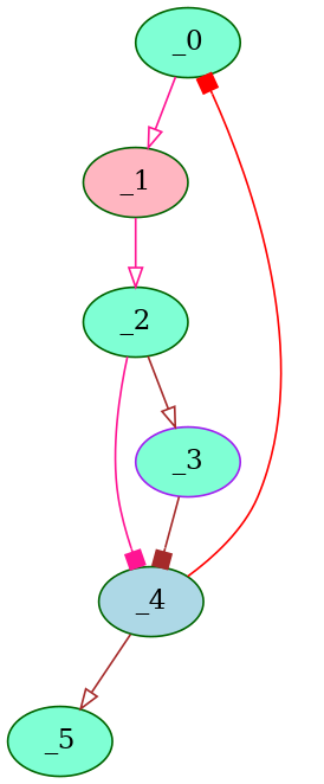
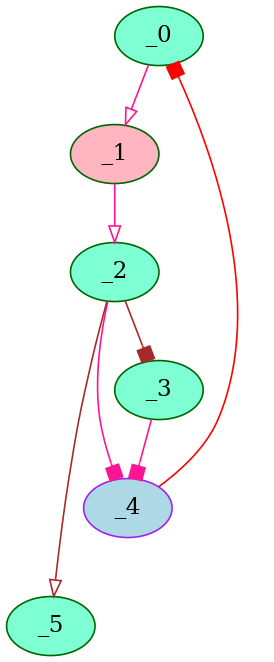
  digraph {
    node [color=darkgreen fillcolor=aquamarine style=filled]
    edge [arrowhead=box color=deeppink]
    _0
    _1 [fillcolor=lightpink]
    _2
-   _3 [color=purple]
-   _4 [fillcolor=lightblue]
+   _3
+   _4 [color=purple fillcolor=lightblue]
    _5
    _0 -> _1 [arrowhead=onormal]
    _1 -> _2 [arrowhead=onormal]
-   _2 -> _3 [arrowhead=onormal color=brown]
+   _2 -> _3 [color=brown]
    _2 -> _4
-   _3 -> _4 [color=brown]
+   _3 -> _4
    _4 -> _0 [color=red]
-   _4 -> _5 [arrowhead=onormal color=brown]
+   _2 -> _5 [arrowhead=onormal color=brown]
  }
